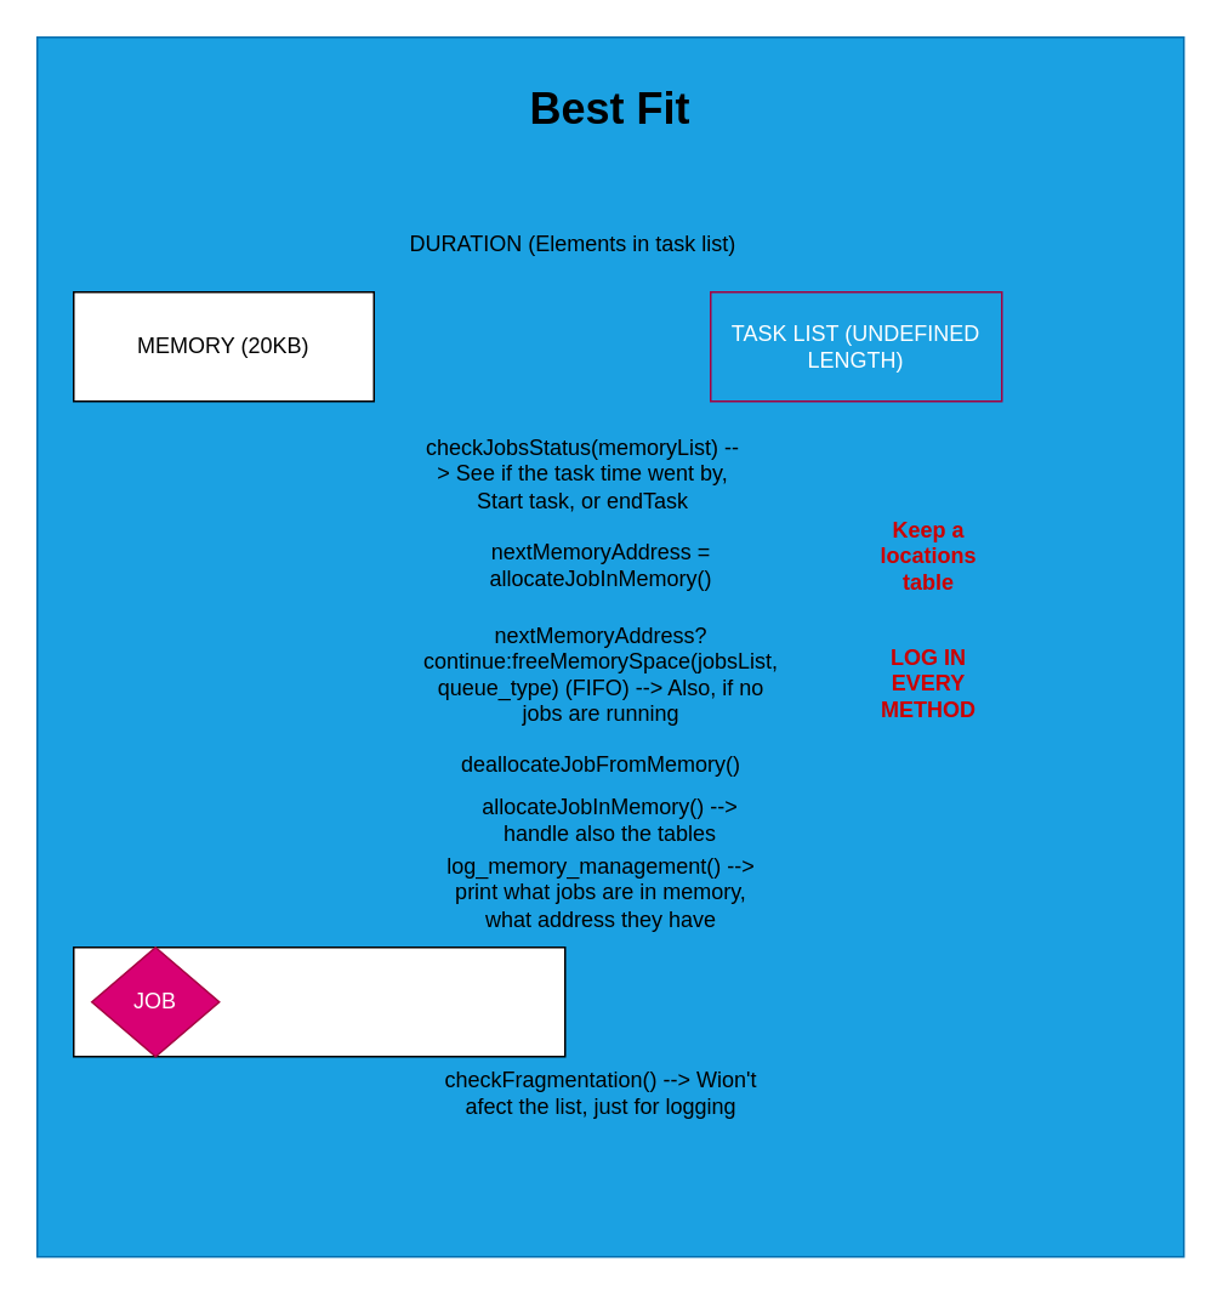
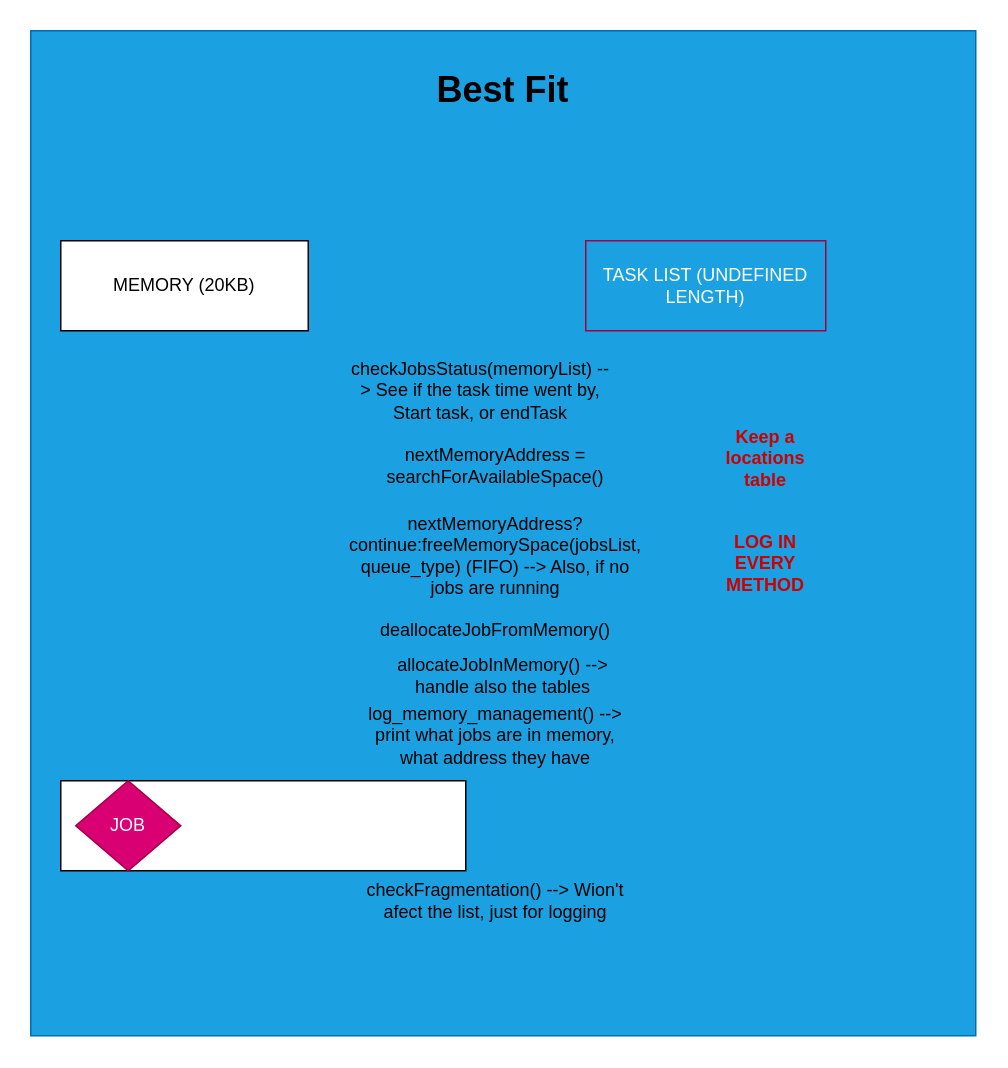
  <mxCell id="0" />
  <mxCell id="1" parent="0" />
  <mxCell id="2" value="" style="rounded=0;whiteSpace=wrap;html=1;fillColor=#1ba1e2;fontColor=#ffffff;strokeColor=#006EAF;" parent="1" vertex="1"><mxGeometry x="20" y="20" width="630" height="670" as="geometry" /></mxCell>
  <mxCell id="3" value="&lt;h1&gt;Best Fit&lt;/h1&gt;" style="text;html=1;strokeColor=none;fillColor=none;spacing=5;spacingTop=-20;whiteSpace=wrap;overflow=hidden;rounded=0;align=center;verticalAlign=middle;" parent="1" vertex="1"><mxGeometry x="240" y="40" width="190" height="60" as="geometry" /></mxCell>
  <mxCell id="4" value="MEMORY (20KB)" style="rounded=0;whiteSpace=wrap;html=1;" parent="1" vertex="1"><mxGeometry x="40" y="160" width="165" height="60" as="geometry" /></mxCell>
  <mxCell id="5" value="TASK LIST (UNDEFINED LENGTH)" style="rounded=0;whiteSpace=wrap;html=1;fillColor=#1ba1e2;fontColor=#ffffff;strokeColor=#A50040;" parent="1" vertex="1"><mxGeometry x="390" y="160" width="160" height="60" as="geometry" /></mxCell>
- <mxCell id="6" value="&lt;h1 style=&quot;&quot;&gt;&lt;span style=&quot;font-size: 12px; font-weight: 400;&quot;&gt;DURATION (Elements in task list)&lt;/span&gt;&lt;/h1&gt;" style="text;html=1;strokeColor=none;fillColor=none;spacing=5;spacingTop=-20;whiteSpace=wrap;overflow=hidden;rounded=0;" parent="1" vertex="1"><mxGeometry x="220" y="110" width="190" height="45" as="geometry" /></mxCell>
- <mxCell id="7" value="nextMemoryAddress = allocateJobInMemory()" style="text;html=1;strokeColor=none;fillColor=none;align=center;verticalAlign=middle;whiteSpace=wrap;rounded=0;" parent="1" vertex="1"><mxGeometry x="240" y="280" width="180" height="60" as="geometry" /></mxCell>
+ <mxCell id="7" value="nextMemoryAddress = searchForAvailableSpace()" style="text;html=1;strokeColor=none;fillColor=none;align=center;verticalAlign=middle;whiteSpace=wrap;rounded=0;" parent="1" vertex="1"><mxGeometry x="240" y="280" width="180" height="60" as="geometry" /></mxCell>
  <mxCell id="8" value="" style="rounded=0;whiteSpace=wrap;html=1;" parent="1" vertex="1"><mxGeometry x="40" y="520" width="270" height="60" as="geometry" /></mxCell>
  <mxCell id="9" value="nextMemoryAddress?continue:freeMemorySpace(jobsList, queue_type) (FIFO) --&amp;gt; Also, if no jobs are running" style="text;html=1;strokeColor=none;fillColor=none;align=center;verticalAlign=middle;whiteSpace=wrap;rounded=0;" parent="1" vertex="1"><mxGeometry x="240" y="340" width="180" height="60" as="geometry" /></mxCell>
  <mxCell id="10" value="checkJobsStatus(memoryList) --&amp;gt; See if the task time went by,&lt;br&gt;Start task, or endTask" style="text;html=1;strokeColor=none;fillColor=none;align=center;verticalAlign=middle;whiteSpace=wrap;rounded=0;" parent="1" vertex="1"><mxGeometry x="230" y="230" width="180" height="60" as="geometry" /></mxCell>
  <mxCell id="11" value="deallocateJobFromMemory()" style="text;html=1;strokeColor=none;fillColor=none;align=center;verticalAlign=middle;whiteSpace=wrap;rounded=0;" parent="1" vertex="1"><mxGeometry x="240" y="390" width="180" height="60" as="geometry" /></mxCell>
  <mxCell id="12" value="checkFragmentation() --&amp;gt; Wion't afect the list, just for logging" style="text;html=1;strokeColor=none;fillColor=none;align=center;verticalAlign=middle;whiteSpace=wrap;rounded=0;" parent="1" vertex="1"><mxGeometry x="240" y="570" width="180" height="60" as="geometry" /></mxCell>
  <mxCell id="13" value="allocateJobInMemory() --&amp;gt; handle also the tables" style="text;html=1;strokeColor=none;fillColor=none;align=center;verticalAlign=middle;whiteSpace=wrap;rounded=0;" parent="1" vertex="1"><mxGeometry x="245" y="420" width="180" height="60" as="geometry" /></mxCell>
  <mxCell id="14" value="JOB" style="rhombus;whiteSpace=wrap;html=1;fillColor=#d80073;fontColor=#ffffff;strokeColor=#A50040;" parent="1" vertex="1"><mxGeometry x="50" y="520" width="70" height="60" as="geometry" /></mxCell>
  <mxCell id="15" value="log_memory_management() --&amp;gt; print what jobs are in memory, what address they have" style="text;html=1;strokeColor=none;fillColor=none;align=center;verticalAlign=middle;whiteSpace=wrap;rounded=0;" parent="1" vertex="1"><mxGeometry x="240" y="460" width="180" height="60" as="geometry" /></mxCell>
  <mxCell id="16" value="LOG IN EVERY METHOD" style="text;html=1;strokeColor=none;fillColor=none;align=center;verticalAlign=middle;whiteSpace=wrap;rounded=0;fontColor=#CC0000;fontStyle=1" parent="1" vertex="1"><mxGeometry x="480" y="360" width="60" height="30" as="geometry" /></mxCell>
  <mxCell id="17" value="Keep a locations table" style="text;html=1;strokeColor=none;fillColor=none;align=center;verticalAlign=middle;whiteSpace=wrap;rounded=0;fontColor=#CC0000;fontStyle=1" parent="1" vertex="1"><mxGeometry x="480" y="290" width="60" height="30" as="geometry" /></mxCell>
